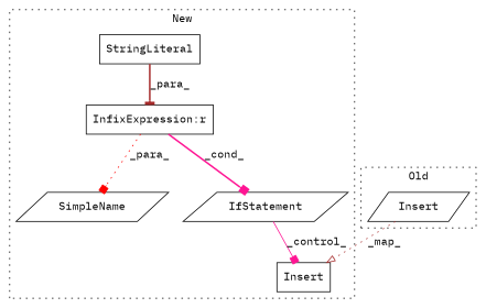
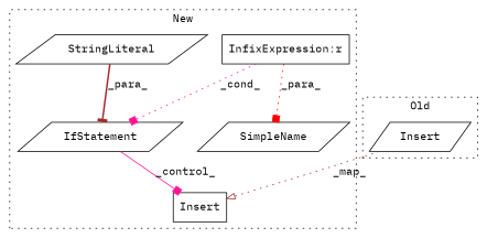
  digraph {
    fontname="IBM Plex Mono"
    node [a=32 fontname="IBM Plex Mono" l=4 shape=parallelogram]
    edge [arrowhead=box color=deeppink fontname="IBM Plex Mono" style=dotted]
    n1 [l="8,1" label=Insert s="6060,6080" shape=box]
    n2 [a=27 label="InfixExpression:r" s=5956 shape=box]
    n3 [a=42 label=SimpleName s=5952]
-   n4 [a=45 label=StringLiteral s=5960 shape=box]
+   n4 [a=45 label=StringLiteral s=5960]
    n5 [a=25 l="4,2" label=IfStatement s="5948,5964"]
    n6 [l="8,1" label=Insert s="4822,4842"]
    subgraph cluster_1 {
      label=New
      style=dotted
      n1
      n2
      n3
      n4
      n5
    }
    subgraph cluster_2 {
      label=Old
      style=dotted
      n6
    }
    n2 -> n3 [color=red label=_para_]
-   n2 -> n5 [label=_cond_ style=bold]
-   n4 -> n2 [arrowhead=tee color=brown label=_para_ style=bold]
+   n2 -> n5 [label=_cond_]
+   n4 -> n5 [arrowhead=tee color=brown label=_para_ style=bold]
    n5 -> n1 [label=_control_ style=solid]
    n6 -> n1 [arrowhead=onormal color=brown label=_map_]
  }
